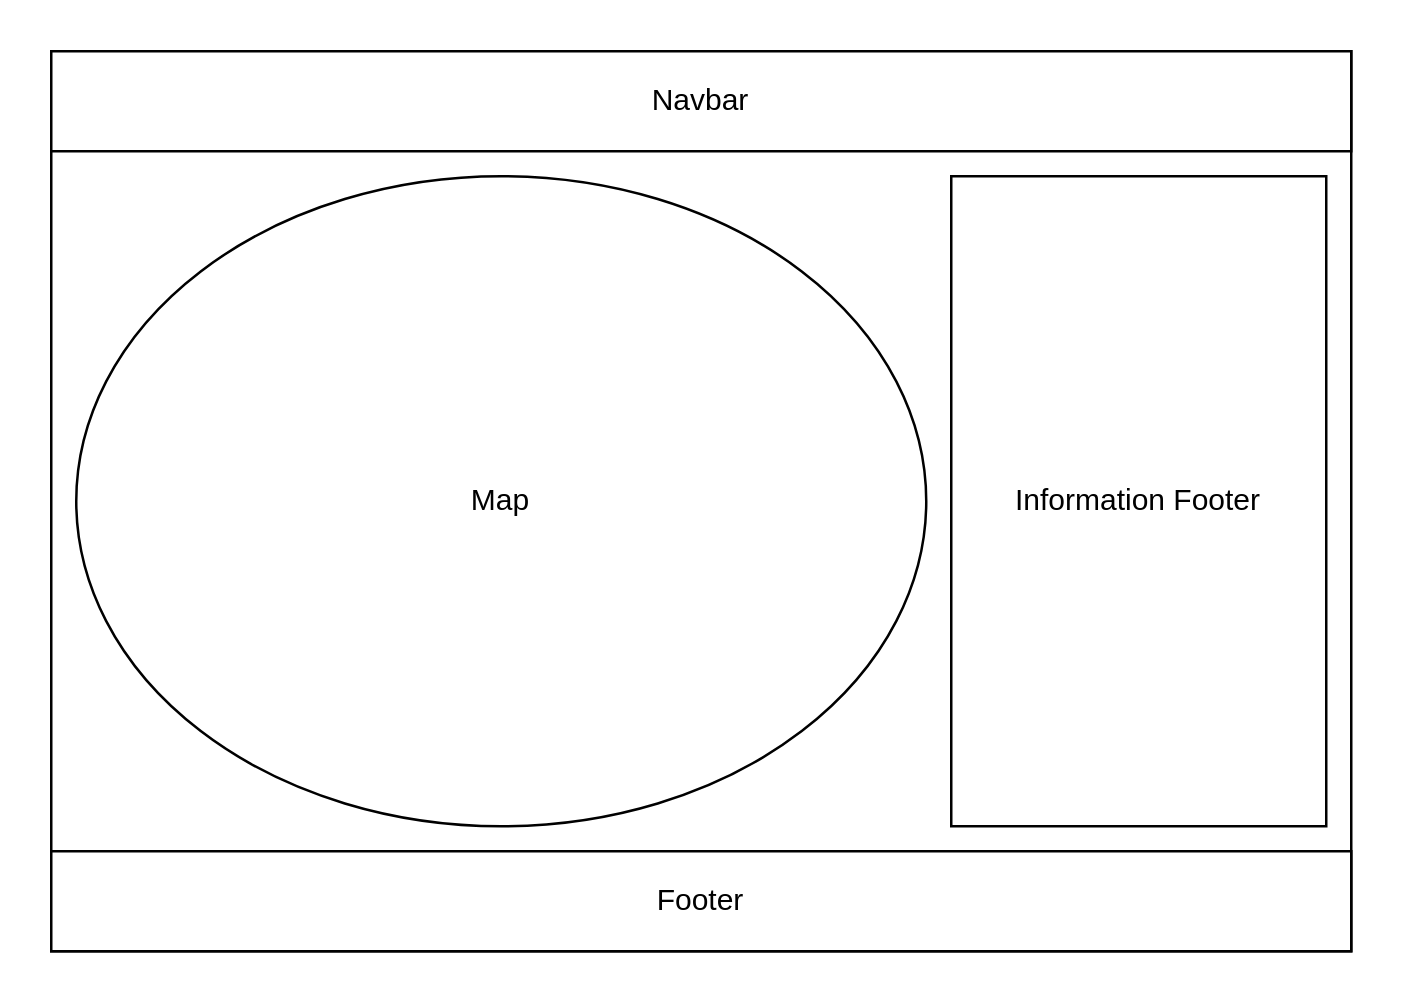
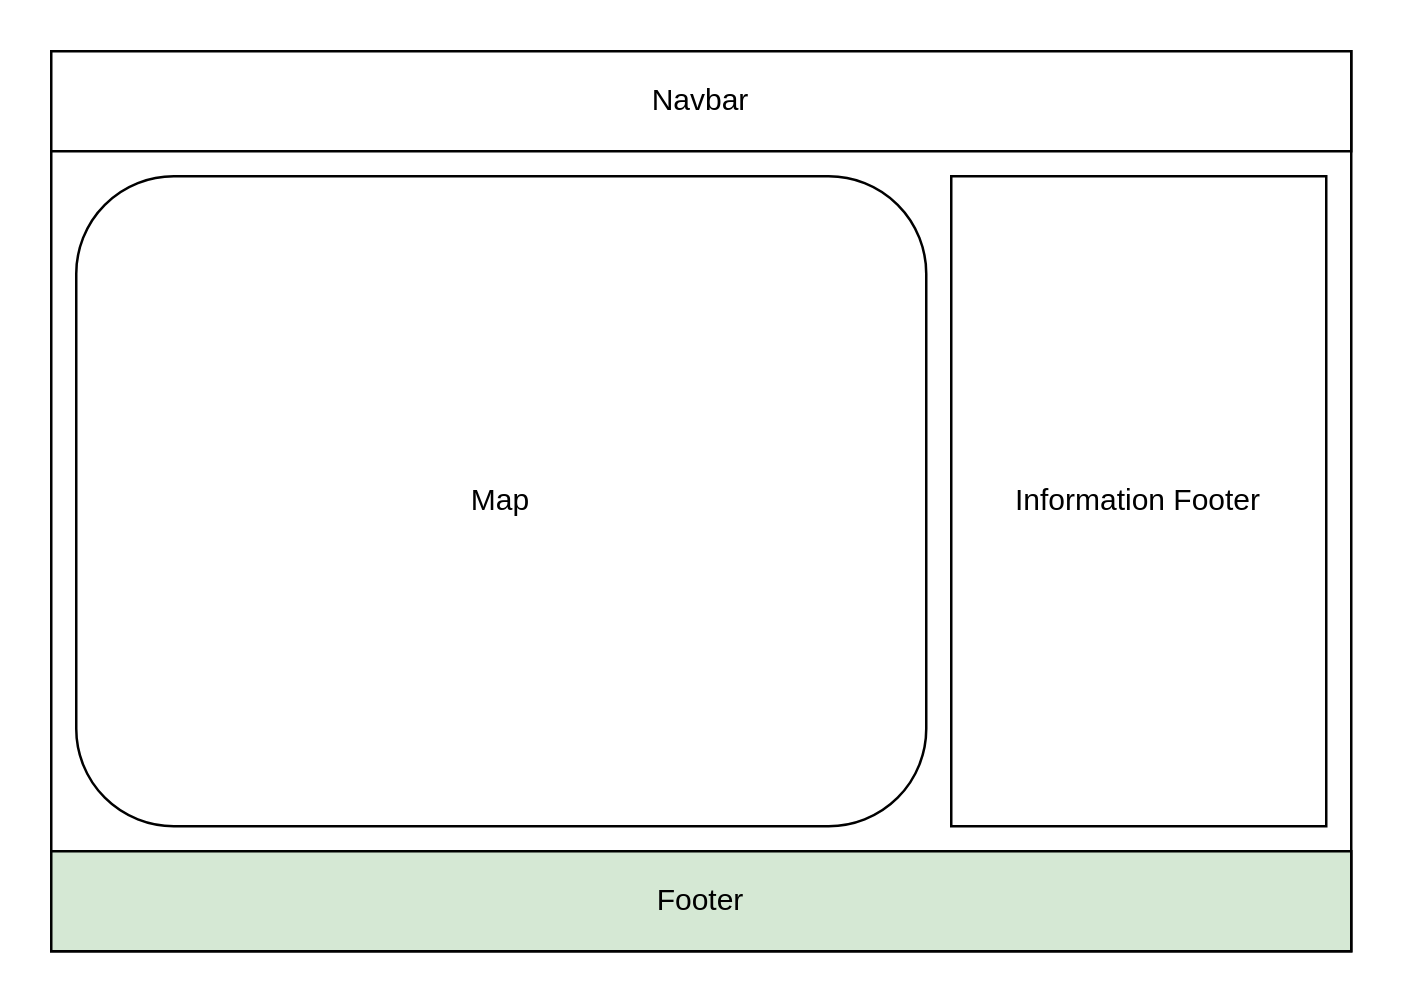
  <mxCell id="0" />
  <mxCell id="1" parent="0" />
  <mxCell id="2" value="" style="rounded=0;whiteSpace=wrap;html=1;" vertex="1" parent="1"><mxGeometry x="20" y="20" width="520" height="360" as="geometry" /></mxCell>
  <mxCell id="3" value="Navbar" style="rounded=0;whiteSpace=wrap;html=1;" vertex="1" parent="1"><mxGeometry x="20" y="20" width="520" height="40" as="geometry" /></mxCell>
- <mxCell id="4" value="Footer" style="rounded=0;whiteSpace=wrap;html=1;" vertex="1" parent="1"><mxGeometry x="20" y="340" width="520" height="40" as="geometry" /></mxCell>
- <mxCell id="5" value="Map" style="ellipse;whiteSpace=wrap;html=1;" vertex="1" parent="1"><mxGeometry x="30" y="70" width="340" height="260" as="geometry" /></mxCell>
+ <mxCell id="4" value="Footer" style="rounded=0;whiteSpace=wrap;html=1;fillColor=#d5e8d4;" vertex="1" parent="1"><mxGeometry x="20" y="340" width="520" height="40" as="geometry" /></mxCell>
+ <mxCell id="5" value="Map" style="rounded=1;whiteSpace=wrap;html=1;" vertex="1" parent="1"><mxGeometry x="30" y="70" width="340" height="260" as="geometry" /></mxCell>
  <mxCell id="6" value="Information Footer" style="rounded=0;whiteSpace=wrap;html=1;" vertex="1" parent="1"><mxGeometry x="380" y="70" width="150" height="260" as="geometry" /></mxCell>
